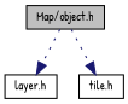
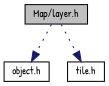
  digraph {
    fontname="Patrick Hand"
    node [color=black fillcolor=white fontname="Patrick Hand" fontsize=10 shape=record style=filled]
    edge [color=midnightblue fontname="Patrick Hand" fontsize=10 labelfontname=Helvetica labelfontsize=10 style=dotted]
-   n1 [fillcolor=grey75 fontcolor=black height=0.2 label="Map/object.h" width=0.4]
-   n2 [height=0.2 label="layer.h" width=0.4]
+   n1 [fillcolor=grey75 fontcolor=black height=0.2 label="Map/layer.h" width=0.4]
+   n2 [height=0.2 label="object.h" width=0.4]
    n3 [height=0.2 label="tile.h" width=0.4]
    n1 -> n2
    n1 -> n3
  }
